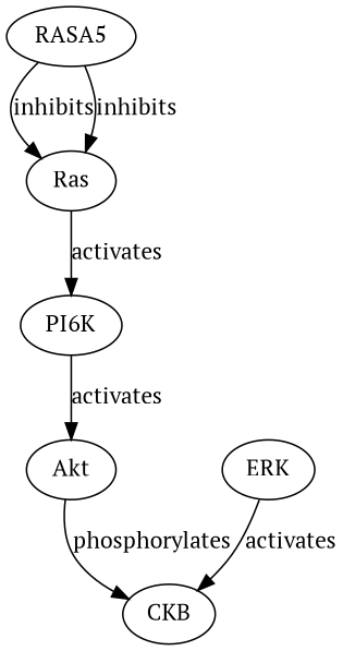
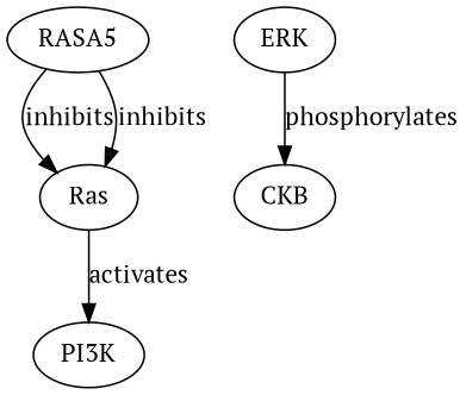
  digraph {
    fontname="PT Serif"
    node [fontname="PT Serif"]
    edge [evidence="RASA4 is a GTPase-activating protein that inactivates Ras by stimulating its GTPase activity (PMID: 12345678)." fontname="PT Serif" probability=0.8]
    n1 [label=RASA5]
    Ras
-   PI3K [label=PI6K]
+   PI3K
    ERK
    CKB
-   Akt
    n1 -> Ras [label=inhibits]
    n1 -> Ras [label=inhibits]
    Ras -> PI3K [evidence="Ras can activate PI3K signaling (PMID: 45678901)." label=activates probability=0.85]
-   PI3K -> Akt [evidence="PI3K activation leads to Akt activation (PMID: 56789012)." label=activates probability=0.9]
-   ERK -> CKB [evidence="ERK can phosphorylate CKB, influencing its activity (PMID: 34567890)." label=activates probability=0.7]
-   Akt -> CKB [evidence="Akt can phosphorylate CKB, modulating its function (PMID: 67890123)." label=phosphorylates probability=0.6]
+   ERK -> CKB [evidence="ERK can phosphorylate CKB, influencing its activity (PMID: 34567890)." label=phosphorylates probability=0.7]
  }
